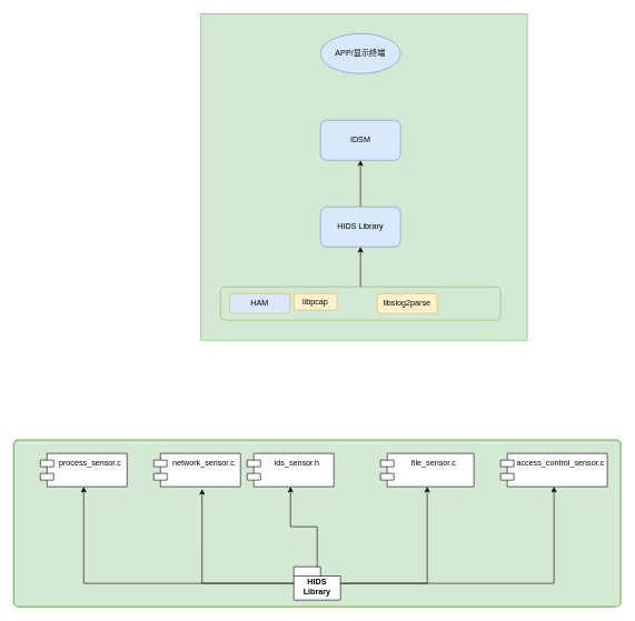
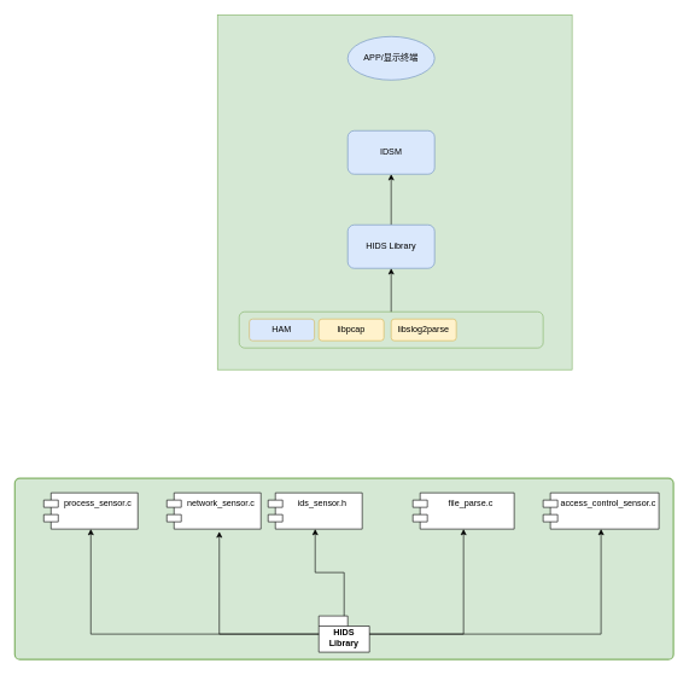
  <mxCell id="0" />
  <mxCell id="1" parent="0" />
  <mxCell id="2" value="" style="whiteSpace=wrap;html=1;aspect=fixed;fillColor=#d5e8d4;strokeColor=#82b366;" parent="1" vertex="1"><mxGeometry x="300" y="20" width="490" height="490" as="geometry" /></mxCell>
  <mxCell id="3" style="edgeStyle=orthogonalEdgeStyle;rounded=0;orthogonalLoop=1;jettySize=auto;html=1;entryX=0.5;entryY=1;entryDx=0;entryDy=0;" parent="1" source="4" target="11" edge="1"><mxGeometry relative="1" as="geometry" /></mxCell>
  <mxCell id="4" value="HIDS Library" style="rounded=1;whiteSpace=wrap;html=1;fillColor=#dae8fc;strokeColor=#6c8ebf;" parent="1" vertex="1"><mxGeometry x="480" y="310" width="120" height="60" as="geometry" /></mxCell>
  <mxCell id="5" value="" style="group" parent="1" vertex="1" connectable="0"><mxGeometry x="330" y="430" width="420" height="50" as="geometry" /></mxCell>
  <mxCell id="6" value="" style="rounded=1;whiteSpace=wrap;html=1;fillColor=#d5e8d4;strokeColor=#82b366;" parent="5" vertex="1"><mxGeometry width="420" height="50" as="geometry" /></mxCell>
  <mxCell id="7" value="HAM" style="rounded=1;whiteSpace=wrap;html=1;fillColor=#dae8fc;strokeColor=#d6b656;" parent="5" vertex="1"><mxGeometry x="14" y="10" width="90" height="30" as="geometry" /></mxCell>
- <mxCell id="8" value="libpcap" style="rounded=1;whiteSpace=wrap;html=1;fillColor=#fff2cc;strokeColor=#d6b656;" parent="5" vertex="1"><mxGeometry x="110" y="10" width="65" height="25" as="geometry" /></mxCell>
- <mxCell id="9" value="libslog2parse" style="rounded=1;whiteSpace=wrap;html=1;fillColor=#fff2cc;strokeColor=#d6b656;" parent="5" vertex="1"><mxGeometry x="235" y="10" width="90" height="30" as="geometry" /></mxCell>
+ <mxCell id="8" value="libpcap" style="rounded=1;whiteSpace=wrap;html=1;fillColor=#fff2cc;strokeColor=#d6b656;" parent="5" vertex="1"><mxGeometry x="110" y="10" width="90" height="30" as="geometry" /></mxCell>
+ <mxCell id="9" value="libslog2parse" style="rounded=1;whiteSpace=wrap;html=1;fillColor=#fff2cc;strokeColor=#d6b656;" parent="5" vertex="1"><mxGeometry x="210" y="10" width="90" height="30" as="geometry" /></mxCell>
  <mxCell id="10" style="edgeStyle=orthogonalEdgeStyle;rounded=0;orthogonalLoop=1;jettySize=auto;html=1;entryX=0.5;entryY=1;entryDx=0;entryDy=0;" parent="1" source="6" target="4" edge="1"><mxGeometry relative="1" as="geometry" /></mxCell>
  <mxCell id="11" value="IDSM" style="rounded=1;whiteSpace=wrap;html=1;fillColor=#dae8fc;strokeColor=#6c8ebf;" parent="1" vertex="1"><mxGeometry x="480" y="180" width="120" height="60" as="geometry" /></mxCell>
  <mxCell id="12" value="APP/显示终端" style="ellipse;whiteSpace=wrap;html=1;fillColor=#dae8fc;strokeColor=#6c8ebf;" parent="1" vertex="1"><mxGeometry x="480" y="50" width="120" height="60" as="geometry" /></mxCell>
  <mxCell id="13" value="" style="rounded=1;whiteSpace=wrap;html=1;absoluteArcSize=1;arcSize=14;strokeWidth=2;fillColor=#d5e8d4;strokeColor=#82b366;" parent="1" vertex="1"><mxGeometry x="20" y="660" width="910" height="250" as="geometry" /></mxCell>
  <mxCell id="14" value="access_control_sensor.c" style="shape=module;align=left;spacingLeft=20;align=center;verticalAlign=top;whiteSpace=wrap;html=1;" parent="1" vertex="1"><mxGeometry x="750" y="680" width="160" height="50" as="geometry" /></mxCell>
  <mxCell id="15" value="ids_sensor.h" style="shape=module;align=left;spacingLeft=20;align=center;verticalAlign=top;whiteSpace=wrap;html=1;" parent="1" vertex="1"><mxGeometry x="370" y="680" width="130" height="50" as="geometry" /></mxCell>
- <mxCell id="16" value="file_sensor.c" style="shape=module;align=left;spacingLeft=20;align=center;verticalAlign=top;whiteSpace=wrap;html=1;" parent="1" vertex="1"><mxGeometry x="570" y="680" width="140" height="50" as="geometry" /></mxCell>
+ <mxCell id="16" value="file_parse.c" style="shape=module;align=left;spacingLeft=20;align=center;verticalAlign=top;whiteSpace=wrap;html=1;" parent="1" vertex="1"><mxGeometry x="570" y="680" width="140" height="50" as="geometry" /></mxCell>
  <mxCell id="17" value="network_sensor.c" style="shape=module;align=left;spacingLeft=20;align=center;verticalAlign=top;whiteSpace=wrap;html=1;" parent="1" vertex="1"><mxGeometry x="230" y="680" width="130" height="50" as="geometry" /></mxCell>
  <mxCell id="18" value="process_sensor.c" style="shape=module;align=left;spacingLeft=20;align=center;verticalAlign=top;whiteSpace=wrap;html=1;" parent="1" vertex="1"><mxGeometry x="60" y="680" width="130" height="50" as="geometry" /></mxCell>
  <mxCell id="19" value="HIDS Library" style="shape=folder;fontStyle=1;spacingTop=10;tabWidth=40;tabHeight=14;tabPosition=left;html=1;whiteSpace=wrap;" parent="1" vertex="1"><mxGeometry x="440" y="850" width="70" height="50" as="geometry" /></mxCell>
  <mxCell id="20" style="edgeStyle=orthogonalEdgeStyle;rounded=0;orthogonalLoop=1;jettySize=auto;html=1;entryX=0.5;entryY=1;entryDx=0;entryDy=0;" parent="1" source="19" target="15" edge="1"><mxGeometry relative="1" as="geometry" /></mxCell>
  <mxCell id="21" style="edgeStyle=orthogonalEdgeStyle;rounded=0;orthogonalLoop=1;jettySize=auto;html=1;entryX=0.5;entryY=1;entryDx=0;entryDy=0;" parent="1" source="19" target="18" edge="1"><mxGeometry relative="1" as="geometry" /></mxCell>
  <mxCell id="22" style="edgeStyle=orthogonalEdgeStyle;rounded=0;orthogonalLoop=1;jettySize=auto;html=1;entryX=0.558;entryY=1.07;entryDx=0;entryDy=0;entryPerimeter=0;" parent="1" source="19" target="17" edge="1"><mxGeometry relative="1" as="geometry" /></mxCell>
  <mxCell id="23" style="edgeStyle=orthogonalEdgeStyle;rounded=0;orthogonalLoop=1;jettySize=auto;html=1;entryX=0.5;entryY=1;entryDx=0;entryDy=0;" parent="1" source="19" target="16" edge="1"><mxGeometry relative="1" as="geometry" /></mxCell>
  <mxCell id="24" style="edgeStyle=orthogonalEdgeStyle;rounded=0;orthogonalLoop=1;jettySize=auto;html=1;entryX=0.5;entryY=1;entryDx=0;entryDy=0;" parent="1" source="19" target="14" edge="1"><mxGeometry relative="1" as="geometry" /></mxCell>
